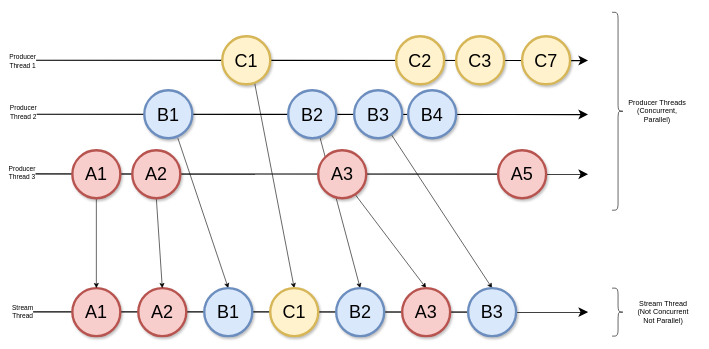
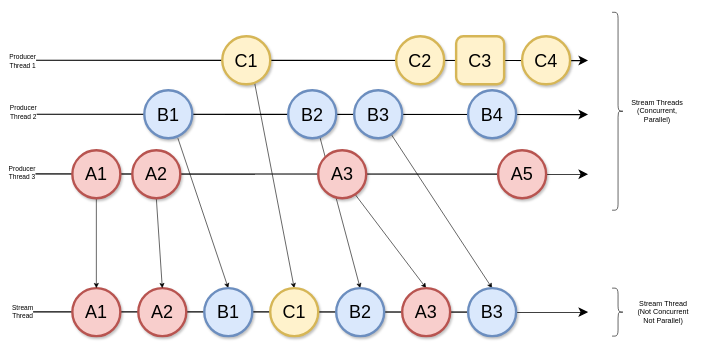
  <mxCell id="0" style=";html=1;" />
  <mxCell id="1" style=";html=1;" parent="0" />
  <mxCell id="2" style="rounded=0;orthogonalLoop=1;jettySize=auto;html=1;exitX=0.663;exitY=0.988;exitDx=0;exitDy=0;entryX=0.5;entryY=0;entryDx=0;entryDy=0;exitPerimeter=0;" parent="1" source="18" target="30" edge="1"><mxGeometry relative="1" as="geometry" /></mxCell>
  <mxCell id="3" style="edgeStyle=none;curved=1;html=1;startSize=10;endArrow=classic;endFill=1;endSize=10;strokeColor=#000000;strokeWidth=2;fontSize=12;" parent="1" edge="1"><mxGeometry relative="1" as="geometry"><mxPoint x="20" y="519.5" as="sourcePoint" /><mxPoint x="980" y="520" as="targetPoint" /></mxGeometry></mxCell>
  <mxCell id="4" value="Stream&lt;br&gt;Thread" style="edgeLabel;html=1;align=center;verticalAlign=middle;resizable=0;points=[];" vertex="1" connectable="0" parent="3"><mxGeometry x="-0.965" relative="1" as="geometry"><mxPoint as="offset" /></mxGeometry></mxCell>
  <mxCell id="5" style="edgeStyle=none;curved=1;html=1;startSize=10;endArrow=classic;endFill=1;endSize=10;strokeColor=#000000;strokeWidth=2;fontSize=12;" parent="1" edge="1"><mxGeometry relative="1" as="geometry"><mxPoint x="20" y="190" as="sourcePoint" /><mxPoint x="980" y="190.5" as="targetPoint" /></mxGeometry></mxCell>
  <mxCell id="6" value="Producer&lt;br&gt;Thread 2" style="edgeLabel;html=1;align=center;verticalAlign=middle;resizable=0;points=[];" vertex="1" connectable="0" parent="5"><mxGeometry x="-0.965" y="4" relative="1" as="geometry"><mxPoint as="offset" /></mxGeometry></mxCell>
  <mxCell id="7" style="edgeStyle=none;curved=1;html=1;startSize=10;endArrow=classic;endFill=1;endSize=10;strokeColor=#000000;strokeWidth=2;fontSize=12;" parent="1" edge="1"><mxGeometry relative="1" as="geometry"><mxPoint x="20" y="100" as="sourcePoint" /><mxPoint x="980" y="100.5" as="targetPoint" /></mxGeometry></mxCell>
  <mxCell id="8" value="Producer&lt;br&gt;Thread 1" style="edgeLabel;html=1;align=center;verticalAlign=middle;resizable=0;points=[];" vertex="1" connectable="0" parent="7"><mxGeometry x="-0.965" y="-1" relative="1" as="geometry"><mxPoint as="offset" /></mxGeometry></mxCell>
  <mxCell id="9" style="edgeStyle=none;curved=1;html=1;startSize=10;endArrow=classic;endFill=1;endSize=10;strokeColor=#000000;strokeWidth=2;fontSize=12;" parent="1" edge="1"><mxGeometry relative="1" as="geometry"><mxPoint x="20" y="289.5" as="sourcePoint" /><mxPoint x="980" y="290" as="targetPoint" /></mxGeometry></mxCell>
  <mxCell id="10" value="Producer&lt;br&gt;Thread 3" style="edgeLabel;html=1;align=center;verticalAlign=middle;resizable=0;points=[];" vertex="1" connectable="0" parent="9"><mxGeometry x="-0.969" y="2" relative="1" as="geometry"><mxPoint as="offset" /></mxGeometry></mxCell>
  <mxCell id="11" value="A1" style="ellipse;whiteSpace=wrap;html=1;rounded=0;shadow=1;strokeColor=#b85450;strokeWidth=4;fontSize=30;align=center;fillColor=#f8cecc;" parent="1" vertex="1"><mxGeometry x="120" y="480" width="80" height="80" as="geometry" /></mxCell>
  <mxCell id="12" value="A5" style="ellipse;whiteSpace=wrap;html=1;rounded=0;shadow=1;strokeColor=#b85450;strokeWidth=4;fontSize=30;align=center;fillColor=#f8cecc;" parent="1" vertex="1"><mxGeometry x="830" y="250" width="80" height="80" as="geometry" /></mxCell>
  <mxCell id="13" style="rounded=0;orthogonalLoop=1;jettySize=auto;html=1;exitX=0.763;exitY=0.913;exitDx=0;exitDy=0;entryX=0.5;entryY=0;entryDx=0;entryDy=0;exitPerimeter=0;" parent="1" source="14" target="31" edge="1"><mxGeometry relative="1" as="geometry" /></mxCell>
  <mxCell id="14" value="A3" style="ellipse;whiteSpace=wrap;html=1;rounded=0;shadow=1;strokeColor=#b85450;strokeWidth=4;fontSize=30;align=center;fillColor=#f8cecc;" parent="1" vertex="1"><mxGeometry x="530" y="250" width="80" height="80" as="geometry" /></mxCell>
- <mxCell id="15" value="B4" style="ellipse;whiteSpace=wrap;html=1;rounded=0;shadow=1;strokeColor=#6c8ebf;strokeWidth=4;fontSize=30;align=center;fillColor=#dae8fc;" parent="1" vertex="1"><mxGeometry x="680" y="150" width="80" height="80" as="geometry" /></mxCell>
+ <mxCell id="15" value="B4" style="ellipse;whiteSpace=wrap;html=1;rounded=0;shadow=1;strokeColor=#6c8ebf;strokeWidth=4;fontSize=30;align=center;fillColor=#dae8fc;" parent="1" vertex="1"><mxGeometry x="780" y="150" width="80" height="80" as="geometry" /></mxCell>
  <mxCell id="16" style="rounded=0;orthogonalLoop=1;jettySize=auto;html=1;exitX=0.775;exitY=0.925;exitDx=0;exitDy=0;entryX=0.5;entryY=0;entryDx=0;entryDy=0;exitPerimeter=0;" parent="1" source="17" target="32" edge="1"><mxGeometry relative="1" as="geometry" /></mxCell>
  <mxCell id="17" value="B3" style="ellipse;whiteSpace=wrap;html=1;rounded=0;shadow=1;strokeColor=#6c8ebf;strokeWidth=4;fontSize=30;align=center;fillColor=#dae8fc;" parent="1" vertex="1"><mxGeometry x="590" y="150" width="80" height="80" as="geometry" /></mxCell>
  <mxCell id="18" value="B2" style="ellipse;whiteSpace=wrap;html=1;rounded=0;shadow=1;strokeColor=#6c8ebf;strokeWidth=4;fontSize=30;align=center;fillColor=#dae8fc;" parent="1" vertex="1"><mxGeometry x="480" y="150" width="80" height="80" as="geometry" /></mxCell>
  <mxCell id="19" style="rounded=0;orthogonalLoop=1;jettySize=auto;html=1;exitX=0.7;exitY=1;exitDx=0;exitDy=0;entryX=0.5;entryY=0;entryDx=0;entryDy=0;exitPerimeter=0;" parent="1" source="20" target="27" edge="1"><mxGeometry relative="1" as="geometry" /></mxCell>
  <mxCell id="20" value="B1" style="ellipse;whiteSpace=wrap;html=1;rounded=0;shadow=1;strokeColor=#6c8ebf;strokeWidth=4;fontSize=30;align=center;fillColor=#dae8fc;" parent="1" vertex="1"><mxGeometry x="240" y="150" width="80" height="80" as="geometry" /></mxCell>
- <mxCell id="21" value="C7" style="ellipse;whiteSpace=wrap;html=1;rounded=0;shadow=1;strokeColor=#d6b656;strokeWidth=4;fontSize=30;align=center;fillColor=#fff2cc;" parent="1" vertex="1"><mxGeometry x="870" y="60" width="80" height="80" as="geometry" /></mxCell>
- <mxCell id="22" value="C3" style="ellipse;whiteSpace=wrap;html=1;rounded=0;shadow=1;strokeColor=#d6b656;strokeWidth=4;fontSize=30;align=center;fillColor=#fff2cc;" parent="1" vertex="1"><mxGeometry x="760" y="60" width="80" height="80" as="geometry" /></mxCell>
+ <mxCell id="21" value="C4" style="ellipse;whiteSpace=wrap;html=1;rounded=0;shadow=1;strokeColor=#d6b656;strokeWidth=4;fontSize=30;align=center;fillColor=#fff2cc;" parent="1" vertex="1"><mxGeometry x="870" y="60" width="80" height="80" as="geometry" /></mxCell>
+ <mxCell id="22" value="C3" style="whiteSpace=wrap;html=1;shadow=1;strokeColor=#d6b656;strokeWidth=4;fontSize=30;align=center;fillColor=#fff2cc;rounded=1;" parent="1" vertex="1"><mxGeometry x="760" y="60" width="80" height="80" as="geometry" /></mxCell>
  <mxCell id="23" value="C2" style="ellipse;whiteSpace=wrap;html=1;rounded=0;shadow=1;strokeColor=#d6b656;strokeWidth=4;fontSize=30;align=center;fillColor=#fff2cc;" parent="1" vertex="1"><mxGeometry x="660" y="60" width="80" height="80" as="geometry" /></mxCell>
  <mxCell id="24" style="rounded=0;orthogonalLoop=1;jettySize=auto;html=1;exitX=0.675;exitY=0.975;exitDx=0;exitDy=0;entryX=0.5;entryY=0;entryDx=0;entryDy=0;exitPerimeter=0;" parent="1" source="25" target="29" edge="1"><mxGeometry relative="1" as="geometry" /></mxCell>
  <mxCell id="25" value="C1" style="ellipse;whiteSpace=wrap;html=1;rounded=0;shadow=1;strokeColor=#d6b656;strokeWidth=4;fontSize=30;align=center;fillColor=#fff2cc;" parent="1" vertex="1"><mxGeometry x="370" y="60" width="80" height="80" as="geometry" /></mxCell>
  <mxCell id="26" value="A2" style="ellipse;whiteSpace=wrap;html=1;rounded=0;shadow=1;strokeColor=#b85450;strokeWidth=4;fontSize=30;align=center;fillColor=#f8cecc;" parent="1" vertex="1"><mxGeometry x="230" y="480" width="80" height="80" as="geometry" /></mxCell>
  <mxCell id="27" value="B1" style="ellipse;whiteSpace=wrap;html=1;rounded=0;shadow=1;strokeColor=#6c8ebf;strokeWidth=4;fontSize=30;align=center;fillColor=#dae8fc;" parent="1" vertex="1"><mxGeometry x="340" y="480" width="80" height="80" as="geometry" /></mxCell>
  <mxCell id="28" value="" style="edgeStyle=none;curved=1;html=1;startSize=10;endFill=1;endSize=10;strokeWidth=2;fontSize=12;" parent="1" target="29" edge="1"><mxGeometry relative="1" as="geometry"><mxPoint x="480" y="520" as="sourcePoint" /><mxPoint x="700" y="520" as="targetPoint" /></mxGeometry></mxCell>
  <mxCell id="29" value="C1" style="ellipse;whiteSpace=wrap;html=1;rounded=0;shadow=1;strokeColor=#d6b656;strokeWidth=4;fontSize=30;align=center;fillColor=#fff2cc;" parent="1" vertex="1"><mxGeometry x="450" y="480" width="80" height="80" as="geometry" /></mxCell>
  <mxCell id="30" value="B2" style="ellipse;whiteSpace=wrap;html=1;rounded=0;shadow=1;strokeColor=#6c8ebf;strokeWidth=4;fontSize=30;align=center;fillColor=#dae8fc;" parent="1" vertex="1"><mxGeometry x="560" y="480" width="80" height="80" as="geometry" /></mxCell>
  <mxCell id="31" value="A3" style="ellipse;whiteSpace=wrap;html=1;rounded=0;shadow=1;strokeColor=#b85450;strokeWidth=4;fontSize=30;align=center;fillColor=#f8cecc;" parent="1" vertex="1"><mxGeometry x="670" y="480" width="80" height="80" as="geometry" /></mxCell>
  <mxCell id="32" value="B3" style="ellipse;whiteSpace=wrap;html=1;rounded=0;shadow=1;strokeColor=#6c8ebf;strokeWidth=4;fontSize=30;align=center;fillColor=#dae8fc;" parent="1" vertex="1"><mxGeometry x="780" y="480" width="80" height="80" as="geometry" /></mxCell>
  <mxCell id="33" style="edgeStyle=orthogonalEdgeStyle;rounded=0;orthogonalLoop=1;jettySize=auto;html=1;exitX=0.5;exitY=1;exitDx=0;exitDy=0;entryX=0.5;entryY=0;entryDx=0;entryDy=0;" parent="1" source="34" target="11" edge="1"><mxGeometry relative="1" as="geometry" /></mxCell>
  <mxCell id="34" value="A1" style="ellipse;whiteSpace=wrap;html=1;rounded=0;shadow=1;strokeColor=#b85450;strokeWidth=4;fontSize=30;align=center;fillColor=#f8cecc;" parent="1" vertex="1"><mxGeometry x="120" y="250" width="80" height="80" as="geometry" /></mxCell>
  <mxCell id="35" style="rounded=0;orthogonalLoop=1;jettySize=auto;html=1;exitX=0.5;exitY=1;exitDx=0;exitDy=0;entryX=0.5;entryY=0;entryDx=0;entryDy=0;" parent="1" source="36" target="26" edge="1"><mxGeometry relative="1" as="geometry" /></mxCell>
  <mxCell id="36" value="A2" style="ellipse;whiteSpace=wrap;html=1;rounded=0;shadow=1;strokeColor=#b85450;strokeWidth=4;fontSize=30;align=center;fillColor=#f8cecc;" parent="1" vertex="1"><mxGeometry x="220" y="250" width="80" height="80" as="geometry" /></mxCell>
  <mxCell id="37" value="" style="shape=curlyBracket;whiteSpace=wrap;html=1;rounded=1;flipH=1;labelPosition=right;verticalLabelPosition=middle;align=left;verticalAlign=middle;" parent="1" vertex="1"><mxGeometry x="1020" y="20" width="20" height="330" as="geometry" /></mxCell>
- <mxCell id="38" value="Producer Threads&lt;br&gt;(Concurrent,&lt;br&gt;Parallel)" style="text;html=1;align=center;verticalAlign=middle;resizable=0;points=[];autosize=1;strokeColor=none;fillColor=none;" parent="1" vertex="1"><mxGeometry x="1035" y="155" width="120" height="60" as="geometry" /></mxCell>
+ <mxCell id="38" value="Stream Threads&lt;br&gt;(Concurrent,&lt;br&gt;Parallel)" style="text;html=1;align=center;verticalAlign=middle;resizable=0;points=[];autosize=1;strokeColor=none;fillColor=none;" parent="1" vertex="1"><mxGeometry x="1035" y="155" width="120" height="60" as="geometry" /></mxCell>
  <mxCell id="39" value="" style="shape=curlyBracket;whiteSpace=wrap;html=1;rounded=1;flipH=1;labelPosition=right;verticalLabelPosition=middle;align=left;verticalAlign=middle;" parent="1" vertex="1"><mxGeometry x="1020" y="480" width="20" height="80" as="geometry" /></mxCell>
  <mxCell id="40" value="Stream Thread&lt;br&gt;(Not Concurrent&lt;br&gt;Not Parallel)" style="text;html=1;align=center;verticalAlign=middle;resizable=0;points=[];autosize=1;strokeColor=none;fillColor=none;" parent="1" vertex="1"><mxGeometry x="1050" y="490" width="110" height="60" as="geometry" /></mxCell>
